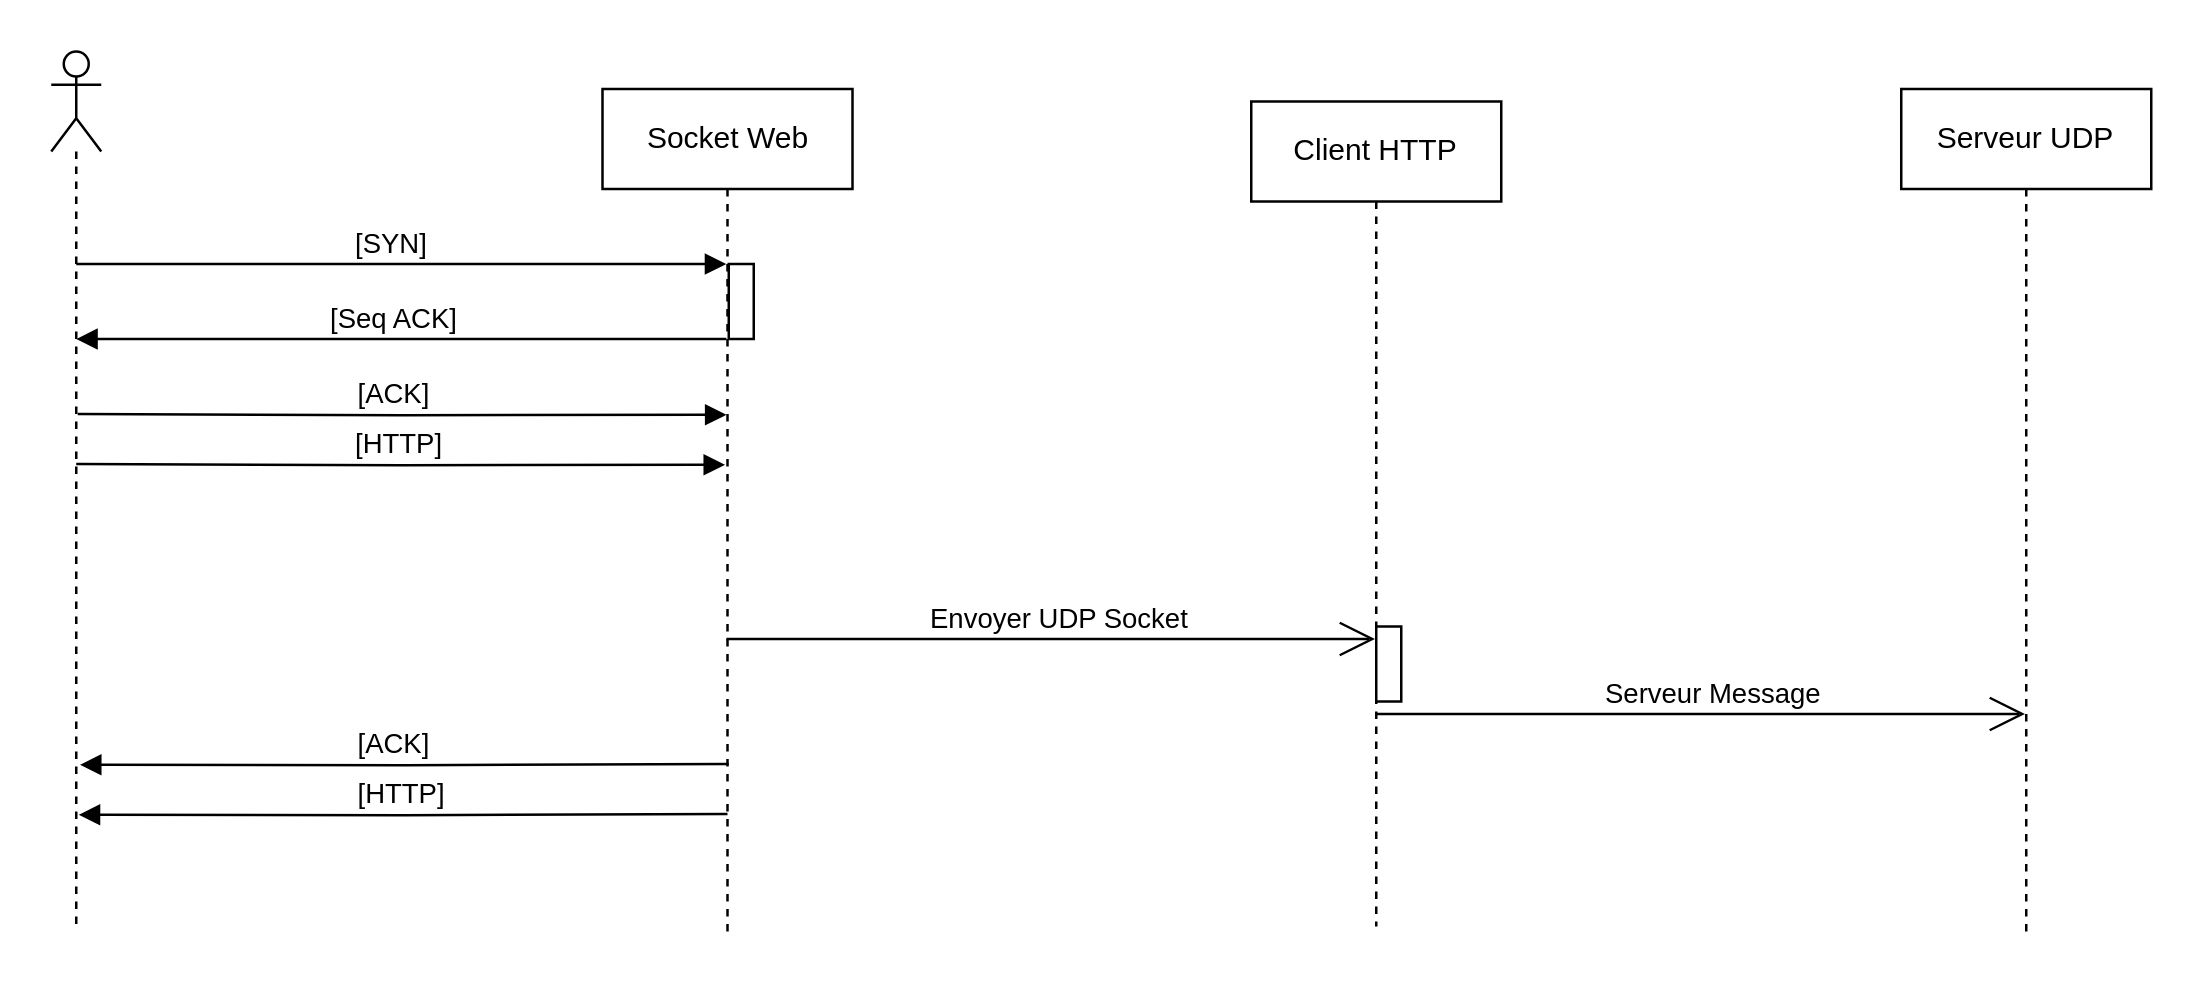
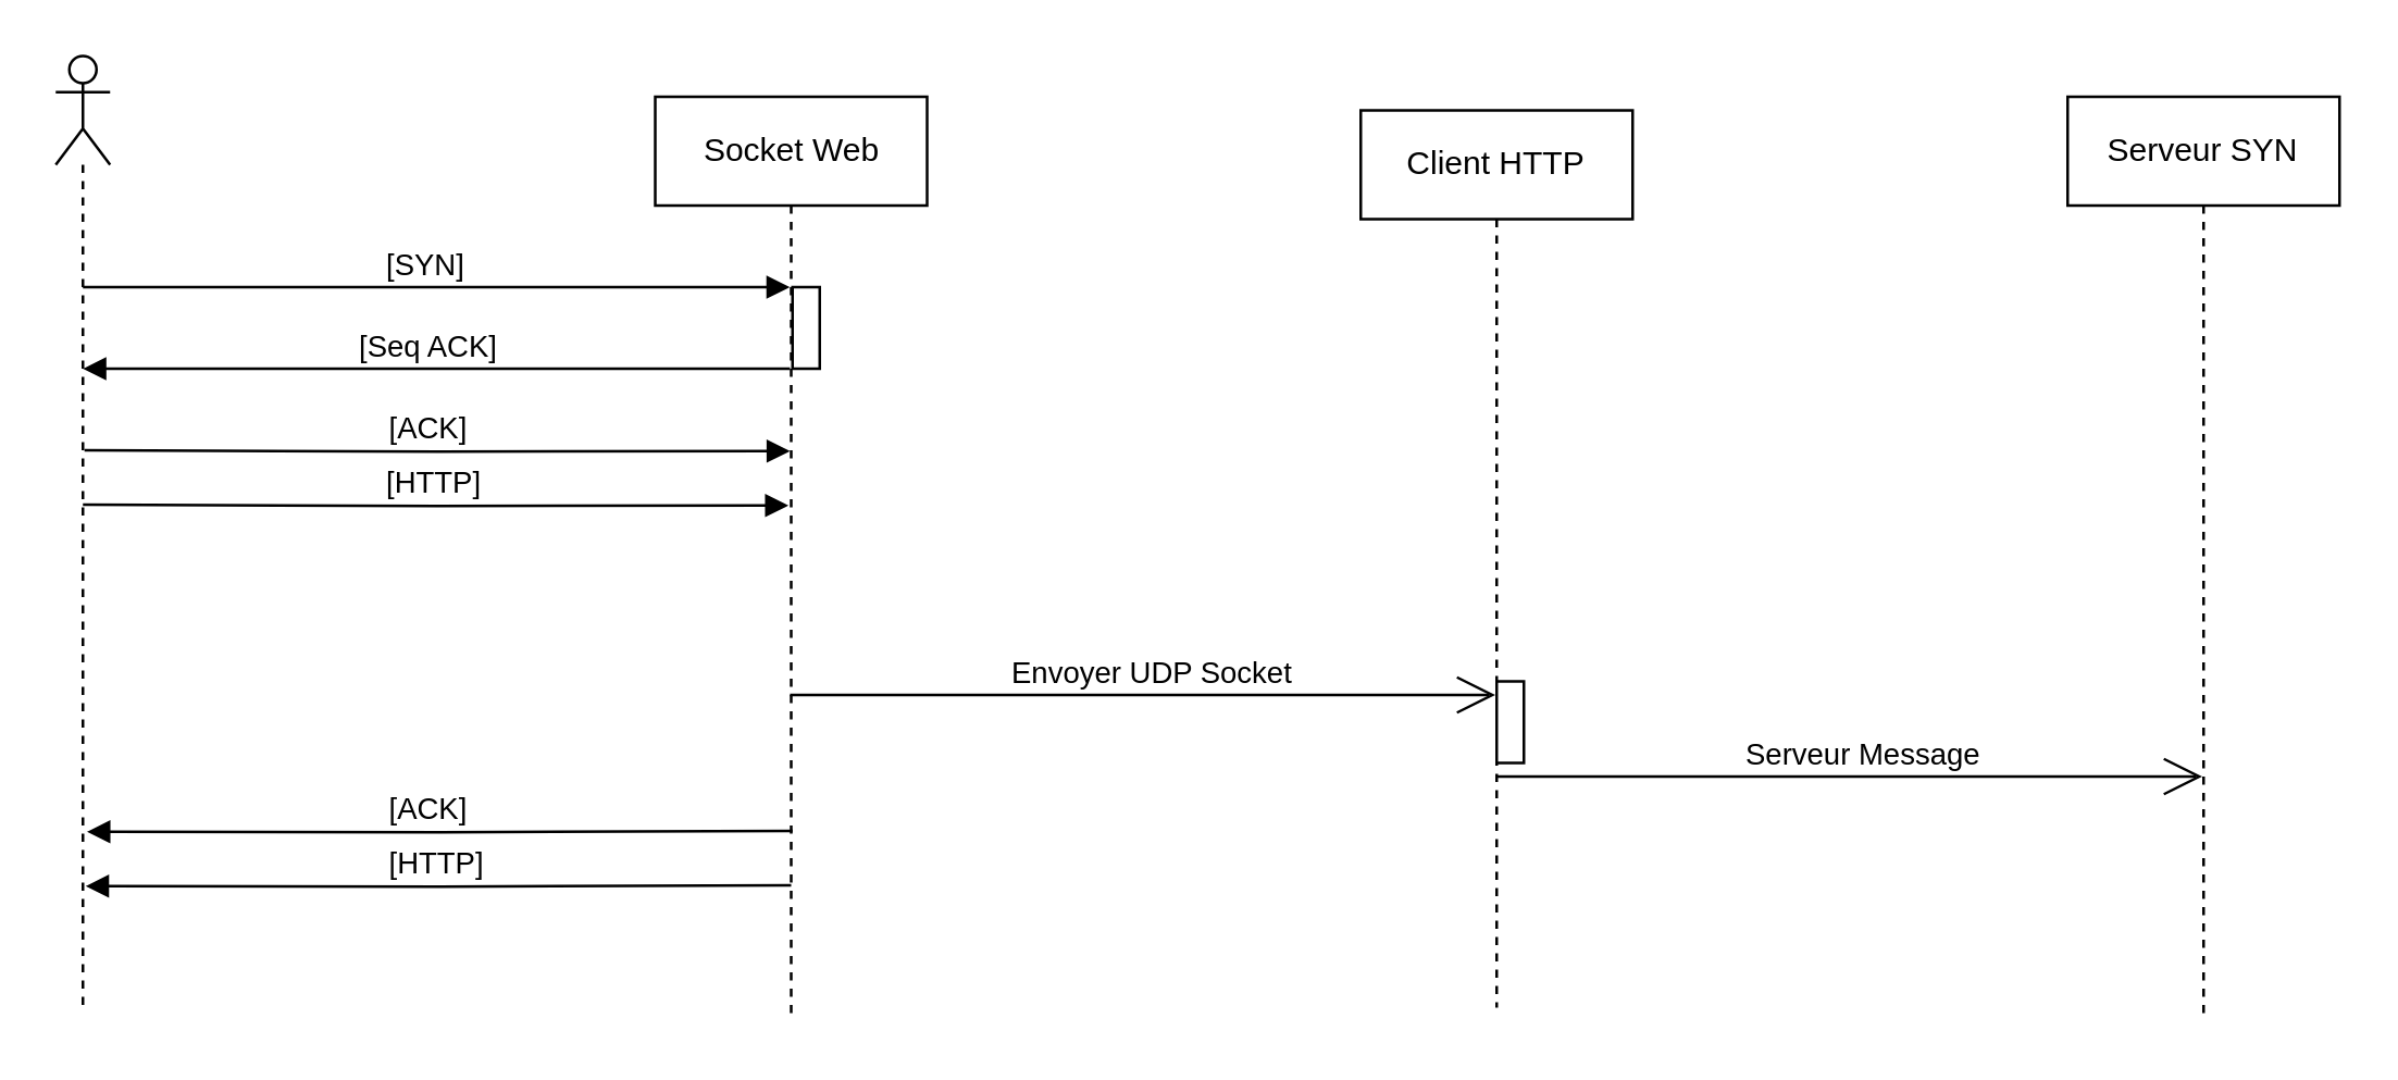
  <mxCell id="0" />
  <mxCell id="1" parent="0" />
  <mxCell id="2" value="" style="shape=umlLifeline;perimeter=lifelinePerimeter;whiteSpace=wrap;html=1;container=1;dropTarget=0;collapsible=0;recursiveResize=0;outlineConnect=0;portConstraint=eastwest;newEdgeStyle={&quot;curved&quot;:0,&quot;rounded&quot;:0};participant=umlActor;" vertex="1" parent="1"><mxGeometry x="20" y="20" width="20" height="350" as="geometry" /></mxCell>
  <mxCell id="3" value="Socket Web" style="shape=umlLifeline;perimeter=lifelinePerimeter;whiteSpace=wrap;html=1;container=1;dropTarget=0;collapsible=0;recursiveResize=0;outlineConnect=0;portConstraint=eastwest;newEdgeStyle={&quot;curved&quot;:0,&quot;rounded&quot;:0};" vertex="1" parent="1"><mxGeometry x="240.5" y="35" width="100" height="340" as="geometry" /></mxCell>
  <mxCell id="4" value="" style="html=1;points=[[0,0,0,0,5],[0,1,0,0,-5],[1,0,0,0,5],[1,1,0,0,-5]];perimeter=orthogonalPerimeter;outlineConnect=0;targetShapes=umlLifeline;portConstraint=eastwest;newEdgeStyle={&quot;curved&quot;:0,&quot;rounded&quot;:0};" vertex="1" parent="3"><mxGeometry x="50.5" y="70" width="10" height="30" as="geometry" /></mxCell>
  <mxCell id="5" value="Client HTTP" style="shape=umlLifeline;perimeter=lifelinePerimeter;whiteSpace=wrap;html=1;container=1;dropTarget=0;collapsible=0;recursiveResize=0;outlineConnect=0;portConstraint=eastwest;newEdgeStyle={&quot;curved&quot;:0,&quot;rounded&quot;:0};" vertex="1" parent="1"><mxGeometry x="500" y="40" width="100" height="330" as="geometry" /></mxCell>
  <mxCell id="6" value="" style="html=1;points=[[0,0,0,0,5],[0,1,0,0,-5],[1,0,0,0,5],[1,1,0,0,-5]];perimeter=orthogonalPerimeter;outlineConnect=0;targetShapes=umlLifeline;portConstraint=eastwest;newEdgeStyle={&quot;curved&quot;:0,&quot;rounded&quot;:0};" vertex="1" parent="5"><mxGeometry x="50" y="210" width="10" height="30" as="geometry" /></mxCell>
- <mxCell id="7" value="Serveur UDP" style="shape=umlLifeline;perimeter=lifelinePerimeter;whiteSpace=wrap;html=1;container=1;dropTarget=0;collapsible=0;recursiveResize=0;outlineConnect=0;portConstraint=eastwest;newEdgeStyle={&quot;curved&quot;:0,&quot;rounded&quot;:0};" vertex="1" parent="1"><mxGeometry x="760" y="35" width="100" height="340" as="geometry" /></mxCell>
+ <mxCell id="7" value="Serveur SYN" style="shape=umlLifeline;perimeter=lifelinePerimeter;whiteSpace=wrap;html=1;container=1;dropTarget=0;collapsible=0;recursiveResize=0;outlineConnect=0;portConstraint=eastwest;newEdgeStyle={&quot;curved&quot;:0,&quot;rounded&quot;:0};" vertex="1" parent="1"><mxGeometry x="760" y="35" width="100" height="340" as="geometry" /></mxCell>
  <mxCell id="8" value="" style="endArrow=block;endFill=1;html=1;edgeStyle=orthogonalEdgeStyle;align=left;verticalAlign=top;rounded=0;" edge="1" parent="1"><mxGeometry x="-1" relative="1" as="geometry"><mxPoint x="30" y="105" as="sourcePoint" /><mxPoint x="290" y="105.029" as="targetPoint" /><Array as="points"><mxPoint x="30" y="105" /></Array></mxGeometry></mxCell>
  <mxCell id="9" value="[SYN]" style="edgeLabel;resizable=0;html=1;align=left;verticalAlign=bottom;" connectable="0" vertex="1" parent="8"><mxGeometry x="-1" relative="1" as="geometry"><mxPoint x="110" as="offset" /></mxGeometry></mxCell>
  <mxCell id="10" value="" style="group" vertex="1" connectable="0" parent="1"><mxGeometry x="29.999" y="135" width="260.071" height="0.029" as="geometry" /></mxCell>
  <mxCell id="11" value="" style="endArrow=block;endFill=1;html=1;edgeStyle=orthogonalEdgeStyle;align=left;verticalAlign=top;rounded=0;movable=1;resizable=1;rotatable=1;deletable=1;editable=1;locked=0;connectable=1;" edge="1" parent="10"><mxGeometry x="-1" relative="1" as="geometry"><mxPoint x="260.071" as="sourcePoint" /><mxPoint y="0.029" as="targetPoint" /><Array as="points"><mxPoint x="200.071" /><mxPoint x="200.071" /></Array></mxGeometry></mxCell>
  <mxCell id="12" value="[Seq ACK]" style="edgeLabel;resizable=1;html=1;align=left;verticalAlign=bottom;movable=1;rotatable=1;deletable=1;editable=1;locked=0;connectable=1;" connectable="0" vertex="1" parent="10"><mxGeometry x="100.071" as="geometry" /></mxCell>
  <mxCell id="13" value="" style="group" vertex="1" connectable="0" parent="1"><mxGeometry x="30.57" y="165" width="259.5" height="0.39" as="geometry" /></mxCell>
  <mxCell id="14" value="" style="endArrow=block;endFill=1;html=1;edgeStyle=orthogonalEdgeStyle;align=left;verticalAlign=top;rounded=0;targetPortConstraint=none;" edge="1" parent="13"><mxGeometry x="-0.077" y="20" relative="1" as="geometry"><mxPoint as="sourcePoint" /><mxPoint x="259.5" y="0.319" as="targetPoint" /><mxPoint as="offset" /></mxGeometry></mxCell>
  <mxCell id="15" value="[ACK]" style="edgeLabel;resizable=0;html=1;align=left;verticalAlign=bottom;" connectable="0" vertex="1" parent="13"><mxGeometry x="110" y="0.39" as="geometry" /></mxCell>
  <mxCell id="16" value="" style="group" vertex="1" connectable="0" parent="1"><mxGeometry x="30" y="185" width="259.5" height="0.39" as="geometry" /></mxCell>
  <mxCell id="17" value="" style="endArrow=block;endFill=1;html=1;edgeStyle=orthogonalEdgeStyle;align=left;verticalAlign=top;rounded=0;targetPortConstraint=none;" edge="1" parent="16"><mxGeometry x="-0.077" y="20" relative="1" as="geometry"><mxPoint as="sourcePoint" /><mxPoint x="259.5" y="0.319" as="targetPoint" /><mxPoint as="offset" /></mxGeometry></mxCell>
  <mxCell id="18" value="[HTTP]" style="edgeLabel;resizable=0;html=1;align=left;verticalAlign=bottom;" connectable="0" vertex="1" parent="16"><mxGeometry x="110" y="0.39" as="geometry" /></mxCell>
  <mxCell id="19" value="" style="group;direction=east;flipH=1;" vertex="1" connectable="0" parent="1"><mxGeometry x="31.5" y="305" width="259.5" height="0.39" as="geometry" /></mxCell>
  <mxCell id="20" value="" style="endArrow=block;endFill=1;html=1;edgeStyle=orthogonalEdgeStyle;align=left;verticalAlign=top;rounded=0;targetPortConstraint=none;" edge="1" parent="19"><mxGeometry x="-0.077" y="20" relative="1" as="geometry"><mxPoint x="259.5" as="sourcePoint" /><mxPoint y="0.319" as="targetPoint" /><mxPoint as="offset" /></mxGeometry></mxCell>
  <mxCell id="21" value="[ACK]" style="edgeLabel;resizable=0;html=1;align=left;verticalAlign=bottom;" connectable="0" vertex="1" parent="1"><mxGeometry x="141" y="305" as="geometry" /></mxCell>
  <mxCell id="22" value="" style="group" vertex="1" connectable="0" parent="1"><mxGeometry x="31" y="325" width="259.5" height="0.39" as="geometry" /></mxCell>
  <mxCell id="23" value="" style="group;flipV=0;flipH=1;" vertex="1" connectable="0" parent="22"><mxGeometry width="259.5" height="0.39" as="geometry" /></mxCell>
  <mxCell id="24" value="" style="endArrow=block;endFill=1;html=1;edgeStyle=orthogonalEdgeStyle;align=left;verticalAlign=top;rounded=0;targetPortConstraint=none;" edge="1" parent="23"><mxGeometry x="-0.077" y="20" relative="1" as="geometry"><mxPoint x="259.5" as="sourcePoint" /><mxPoint y="0.319" as="targetPoint" /><mxPoint as="offset" /></mxGeometry></mxCell>
  <mxCell id="25" value="[HTTP]" style="edgeLabel;resizable=0;html=1;align=left;verticalAlign=bottom;" connectable="0" vertex="1" parent="22"><mxGeometry x="110" as="geometry" /></mxCell>
  <mxCell id="26" value="" style="group" vertex="1" connectable="0" parent="1"><mxGeometry x="290.07" y="255" width="79.93" as="geometry" /></mxCell>
  <mxCell id="27" value="" style="endArrow=open;endFill=1;endSize=12;html=1;rounded=0;" edge="1" parent="26" target="5"><mxGeometry width="160" relative="1" as="geometry"><mxPoint as="sourcePoint" /><mxPoint x="160" as="targetPoint" /></mxGeometry></mxCell>
  <mxCell id="28" value="Envoyer UDP Socket" style="edgeLabel;resizable=1;html=1;align=left;verticalAlign=bottom;movable=1;rotatable=1;deletable=1;editable=1;locked=0;connectable=1;" connectable="0" vertex="1" parent="26"><mxGeometry x="79.93" as="geometry" /></mxCell>
  <mxCell id="29" value="" style="group" vertex="1" connectable="0" parent="1"><mxGeometry x="549.929" y="285" width="259.571" as="geometry" /></mxCell>
  <mxCell id="30" value="" style="endArrow=open;endFill=1;endSize=12;html=1;rounded=0;" edge="1" parent="29"><mxGeometry width="160" relative="1" as="geometry"><mxPoint as="sourcePoint" /><mxPoint x="259.571" as="targetPoint" /><Array as="points"><mxPoint x="60.071" /></Array></mxGeometry></mxCell>
  <mxCell id="31" value="Serveur Message" style="edgeLabel;resizable=0;html=1;align=left;verticalAlign=bottom;" connectable="0" vertex="1" parent="29"><mxGeometry x="90.071" as="geometry" /></mxCell>
